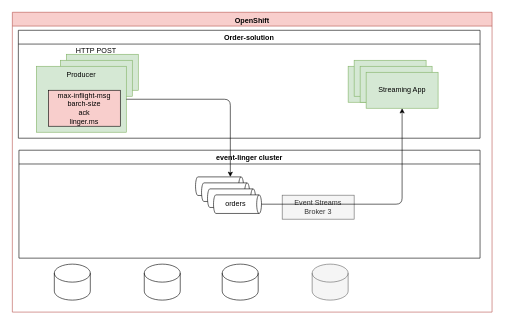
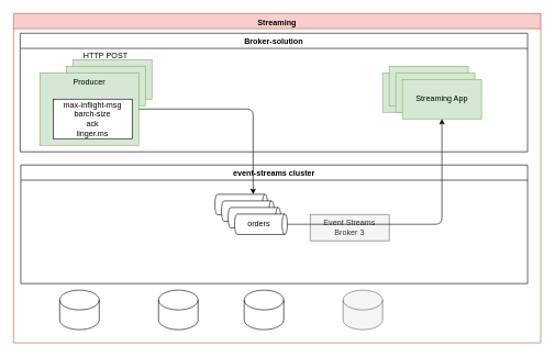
  <mxCell id="0" />
  <mxCell id="1" parent="0" />
- <mxCell id="2" value="OpenShift" style="swimlane;fillColor=#f8cecc;strokeColor=#b85450;verticalAlign=top;" parent="1" vertex="1"><mxGeometry x="20" y="20" width="800" height="500" as="geometry" /></mxCell>
- <mxCell id="3" value="Order-solution" style="swimlane;" parent="2" vertex="1"><mxGeometry x="10" y="30" width="770" height="180" as="geometry" /></mxCell>
+ <mxCell id="2" value="Streaming" style="swimlane;fillColor=#f8cecc;strokeColor=#b85450;verticalAlign=top;" parent="1" vertex="1"><mxGeometry x="20" y="20" width="800" height="500" as="geometry" /></mxCell>
+ <mxCell id="3" value="Broker-solution" style="swimlane;" parent="2" vertex="1"><mxGeometry x="10" y="30" width="770" height="180" as="geometry" /></mxCell>
  <mxCell id="4" value="Producer" style="rounded=0;whiteSpace=wrap;html=1;fillColor=#d5e8d4;strokeColor=#82b366;" parent="3" vertex="1"><mxGeometry x="80" y="40" width="120" height="60" as="geometry" /></mxCell>
  <mxCell id="5" value="Streaming App" style="rounded=0;whiteSpace=wrap;html=1;fillColor=#d5e8d4;strokeColor=#82b366;" parent="3" vertex="1"><mxGeometry x="550" y="60" width="120" height="60" as="geometry" /></mxCell>
  <mxCell id="6" value="Streaming App" style="rounded=0;whiteSpace=wrap;html=1;fillColor=#d5e8d4;strokeColor=#82b366;" parent="3" vertex="1"><mxGeometry x="560" y="50" width="120" height="60" as="geometry" /></mxCell>
  <mxCell id="7" value="Streaming App" style="rounded=0;whiteSpace=wrap;html=1;fillColor=#d5e8d4;strokeColor=#82b366;" parent="3" vertex="1"><mxGeometry x="570" y="60" width="120" height="60" as="geometry" /></mxCell>
  <mxCell id="8" value="Streaming App" style="rounded=0;whiteSpace=wrap;html=1;fillColor=#d5e8d4;strokeColor=#82b366;" parent="3" vertex="1"><mxGeometry x="580" y="70" width="120" height="60" as="geometry" /></mxCell>
  <mxCell id="9" value="Producer" style="rounded=0;whiteSpace=wrap;html=1;fillColor=#d5e8d4;strokeColor=#82b366;" parent="3" vertex="1"><mxGeometry x="70" y="50" width="120" height="60" as="geometry" /></mxCell>
  <mxCell id="10" value="Producer" style="rounded=0;whiteSpace=wrap;html=1;fillColor=#d5e8d4;strokeColor=#82b366;verticalAlign=top;" parent="3" vertex="1"><mxGeometry x="30" y="60" width="150" height="110" as="geometry" /></mxCell>
- <mxCell id="11" value="max-inflight-msg&lt;br&gt;barch-size&lt;br&gt;ack&lt;br&gt;linger.ms" style="rounded=0;whiteSpace=wrap;html=1;fillColor=#f8cecc;" parent="3" vertex="1"><mxGeometry x="50" y="100" width="120" height="60" as="geometry" /></mxCell>
+ <mxCell id="11" value="max-inflight-msg&lt;br&gt;barch-size&lt;br&gt;ack&lt;br&gt;linger.ms" style="rounded=0;whiteSpace=wrap;html=1;" parent="3" vertex="1"><mxGeometry x="50" y="100" width="120" height="60" as="geometry" /></mxCell>
  <mxCell id="12" value="HTTP POST" style="text;html=1;strokeColor=none;fillColor=none;align=center;verticalAlign=middle;whiteSpace=wrap;rounded=0;" vertex="1" parent="3"><mxGeometry x="75" y="20" width="110" height="30" as="geometry" /></mxCell>
- <mxCell id="13" value="event-linger cluster" style="swimlane;verticalAlign=middle;textDirection=ltr;horizontal=1;" parent="2" vertex="1"><mxGeometry x="11" y="230" width="769" height="180" as="geometry"><mxRectangle x="11" y="320" width="160" height="23" as="alternateBounds" /></mxGeometry></mxCell>
+ <mxCell id="13" value="event-streams cluster" style="swimlane;verticalAlign=middle;textDirection=ltr;horizontal=1;" parent="2" vertex="1"><mxGeometry x="11" y="230" width="769" height="180" as="geometry"><mxRectangle x="11" y="320" width="160" height="23" as="alternateBounds" /></mxGeometry></mxCell>
  <mxCell id="14" value="orders" style="shape=cylinder3;whiteSpace=wrap;html=1;boundedLbl=1;backgroundOutline=1;size=4;rotation=90;align=center;horizontal=0;" parent="13" vertex="1"><mxGeometry x="319" y="20" width="31" height="80" as="geometry" /></mxCell>
  <mxCell id="15" value="Event Streams&lt;br&gt;Broker 3" style="rounded=0;whiteSpace=wrap;html=1;fillColor=#f5f5f5;strokeColor=#666666;fontColor=#333333;" parent="13" vertex="1"><mxGeometry x="439" y="75" width="120" height="40" as="geometry" /></mxCell>
  <mxCell id="16" value="" style="shape=cylinder3;whiteSpace=wrap;html=1;boundedLbl=1;backgroundOutline=1;size=15;" parent="2" vertex="1"><mxGeometry x="70" y="420" width="60" height="60" as="geometry" /></mxCell>
  <mxCell id="17" value="" style="shape=cylinder3;whiteSpace=wrap;html=1;boundedLbl=1;backgroundOutline=1;size=15;" parent="2" vertex="1"><mxGeometry x="220" y="420" width="60" height="60" as="geometry" /></mxCell>
  <mxCell id="18" value="" style="shape=cylinder3;whiteSpace=wrap;html=1;boundedLbl=1;backgroundOutline=1;size=15;" parent="2" vertex="1"><mxGeometry x="350" y="420" width="60" height="60" as="geometry" /></mxCell>
  <mxCell id="19" value="" style="shape=cylinder3;whiteSpace=wrap;html=1;boundedLbl=1;backgroundOutline=1;size=15;fillColor=#f5f5f5;fontColor=#333333;strokeColor=#666666;" parent="2" vertex="1"><mxGeometry x="500" y="420" width="60" height="60" as="geometry" /></mxCell>
  <mxCell id="20" style="edgeStyle=orthogonalEdgeStyle;html=1;entryX=0;entryY=0;entryDx=0;entryDy=22;entryPerimeter=0;exitX=1;exitY=0.5;exitDx=0;exitDy=0;" parent="2" source="10" target="14" edge="1"><mxGeometry relative="1" as="geometry" /></mxCell>
  <mxCell id="21" value="orders" style="shape=cylinder3;whiteSpace=wrap;html=1;boundedLbl=1;backgroundOutline=1;size=4;rotation=90;align=center;horizontal=0;" vertex="1" parent="1"><mxGeometry x="360" y="280" width="31" height="80" as="geometry" /></mxCell>
  <mxCell id="22" value="orders" style="shape=cylinder3;whiteSpace=wrap;html=1;boundedLbl=1;backgroundOutline=1;size=4;rotation=90;align=center;horizontal=0;" vertex="1" parent="1"><mxGeometry x="370" y="290" width="31" height="80" as="geometry" /></mxCell>
  <mxCell id="23" value="orders" style="shape=cylinder3;whiteSpace=wrap;html=1;boundedLbl=1;backgroundOutline=1;size=4;rotation=90;align=center;horizontal=0;" vertex="1" parent="1"><mxGeometry x="380" y="300" width="31" height="80" as="geometry" /></mxCell>
  <mxCell id="24" style="edgeStyle=orthogonalEdgeStyle;html=1;entryX=0.5;entryY=1;entryDx=0;entryDy=0;exitX=0.5;exitY=0;exitDx=0;exitDy=0;exitPerimeter=0;" parent="1" source="23" target="8" edge="1"><mxGeometry relative="1" as="geometry" /></mxCell>
